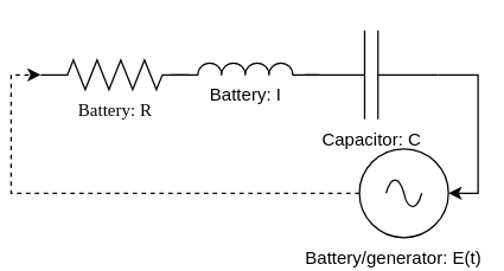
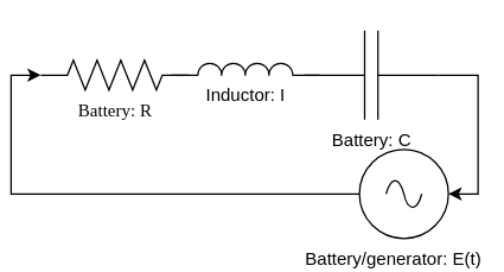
  <mxCell id="0" />
  <mxCell id="1" parent="0" />
  <mxCell id="2" value="" style="edgeStyle=orthogonalEdgeStyle;rounded=0;orthogonalLoop=1;jettySize=auto;html=1;endArrow=none;endFill=0;entryX=0;entryY=1;entryDx=0;entryDy=0;entryPerimeter=0;" edge="1" parent="1" source="3" target="9"><mxGeometry relative="1" as="geometry"><mxPoint x="110" y="50" as="targetPoint" /><Array as="points"><mxPoint x="108" y="50" /></Array></mxGeometry></mxCell>
  <mxCell id="3" value="Battery: R" style="verticalLabelPosition=bottom;shadow=0;dashed=0;align=center;html=1;verticalAlign=top;strokeWidth=1;shape=mxgraph.electrical.resistors.resistor_2;rounded=1;comic=0;labelBackgroundColor=none;fontFamily=Verdana;fontSize=12;" parent="1" vertex="1"><mxGeometry x="20" y="40" width="100" height="20" as="geometry" /></mxCell>
- <mxCell id="4" value="Capacitor: C" style="pointerEvents=1;verticalLabelPosition=bottom;shadow=0;dashed=0;align=center;html=1;verticalAlign=top;shape=mxgraph.electrical.capacitors.capacitor_1;" vertex="1" parent="1"><mxGeometry x="198" y="20" width="90" height="60" as="geometry" /></mxCell>
+ <mxCell id="4" value="Battery: C" style="pointerEvents=1;verticalLabelPosition=bottom;shadow=0;dashed=0;align=center;html=1;verticalAlign=top;shape=mxgraph.electrical.capacitors.capacitor_1;" vertex="1" parent="1"><mxGeometry x="198" y="20" width="90" height="60" as="geometry" /></mxCell>
  <mxCell id="5" value="" style="edgeStyle=orthogonalEdgeStyle;rounded=0;orthogonalLoop=1;jettySize=auto;html=1;endArrow=none;endFill=0;exitX=1;exitY=1;exitDx=0;exitDy=0;exitPerimeter=0;" edge="1" parent="1" source="9" target="4"><mxGeometry relative="1" as="geometry"><mxPoint x="210" y="50" as="sourcePoint" /><Array as="points"><mxPoint x="218" y="50" /><mxPoint x="218" y="50" /></Array></mxGeometry></mxCell>
  <mxCell id="6" value="Battery/generator: E(t)&lt;span style=&quot;white-space: pre;&quot;&gt;&#09;&lt;/span&gt;" style="pointerEvents=1;verticalLabelPosition=bottom;shadow=0;dashed=0;align=center;html=1;verticalAlign=top;shape=mxgraph.electrical.signal_sources.source;aspect=fixed;points=[[0.5,0,0],[1,0.5,0],[0.5,1,0],[0,0.5,0]];elSignalType=ac;" vertex="1" parent="1"><mxGeometry x="235" y="100" width="60" height="60" as="geometry" /></mxCell>
  <mxCell id="7" style="edgeStyle=orthogonalEdgeStyle;rounded=0;orthogonalLoop=1;jettySize=auto;html=1;exitX=1;exitY=0.5;exitDx=0;exitDy=0;exitPerimeter=0;entryX=1;entryY=0.5;entryDx=0;entryDy=0;entryPerimeter=0;" edge="1" parent="1" source="4" target="6"><mxGeometry relative="1" as="geometry" /></mxCell>
- <mxCell id="8" style="edgeStyle=orthogonalEdgeStyle;rounded=0;orthogonalLoop=1;jettySize=auto;html=1;exitX=0;exitY=0.5;exitDx=0;exitDy=0;exitPerimeter=0;entryX=0;entryY=0.5;entryDx=0;entryDy=0;entryPerimeter=0;dashed=1;" edge="1" parent="1" source="6" target="3"><mxGeometry relative="1" as="geometry" /></mxCell>
- <mxCell id="9" value="Battery: I" style="pointerEvents=1;verticalLabelPosition=bottom;shadow=0;dashed=0;align=center;html=1;verticalAlign=top;shape=mxgraph.electrical.inductors.inductor_3;" vertex="1" parent="1"><mxGeometry x="108" y="42" width="100" height="8" as="geometry" /></mxCell>
+ <mxCell id="8" style="edgeStyle=orthogonalEdgeStyle;rounded=0;orthogonalLoop=1;jettySize=auto;html=1;exitX=0;exitY=0.5;exitDx=0;exitDy=0;exitPerimeter=0;entryX=0;entryY=0.5;entryDx=0;entryDy=0;entryPerimeter=0;" edge="1" parent="1" source="6" target="3"><mxGeometry relative="1" as="geometry" /></mxCell>
+ <mxCell id="9" value="Inductor: I" style="pointerEvents=1;verticalLabelPosition=bottom;shadow=0;dashed=0;align=center;html=1;verticalAlign=top;shape=mxgraph.electrical.inductors.inductor_3;" vertex="1" parent="1"><mxGeometry x="108" y="42" width="100" height="8" as="geometry" /></mxCell>
